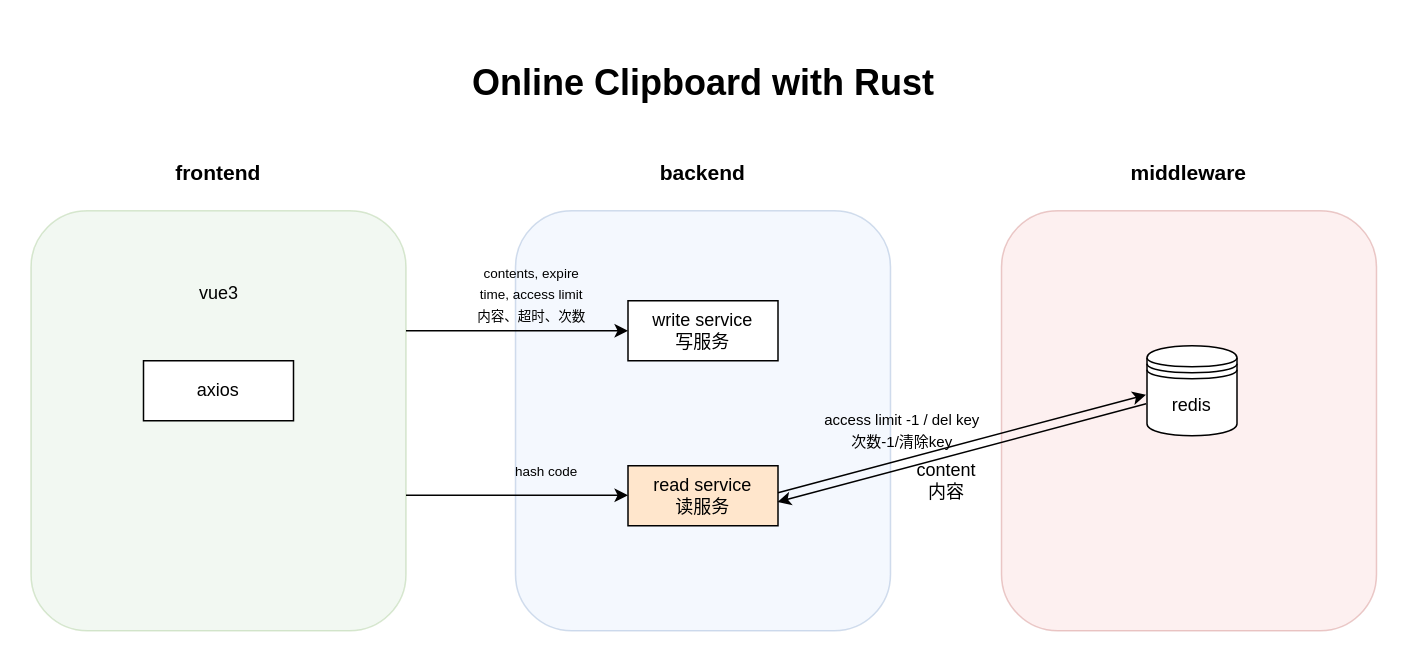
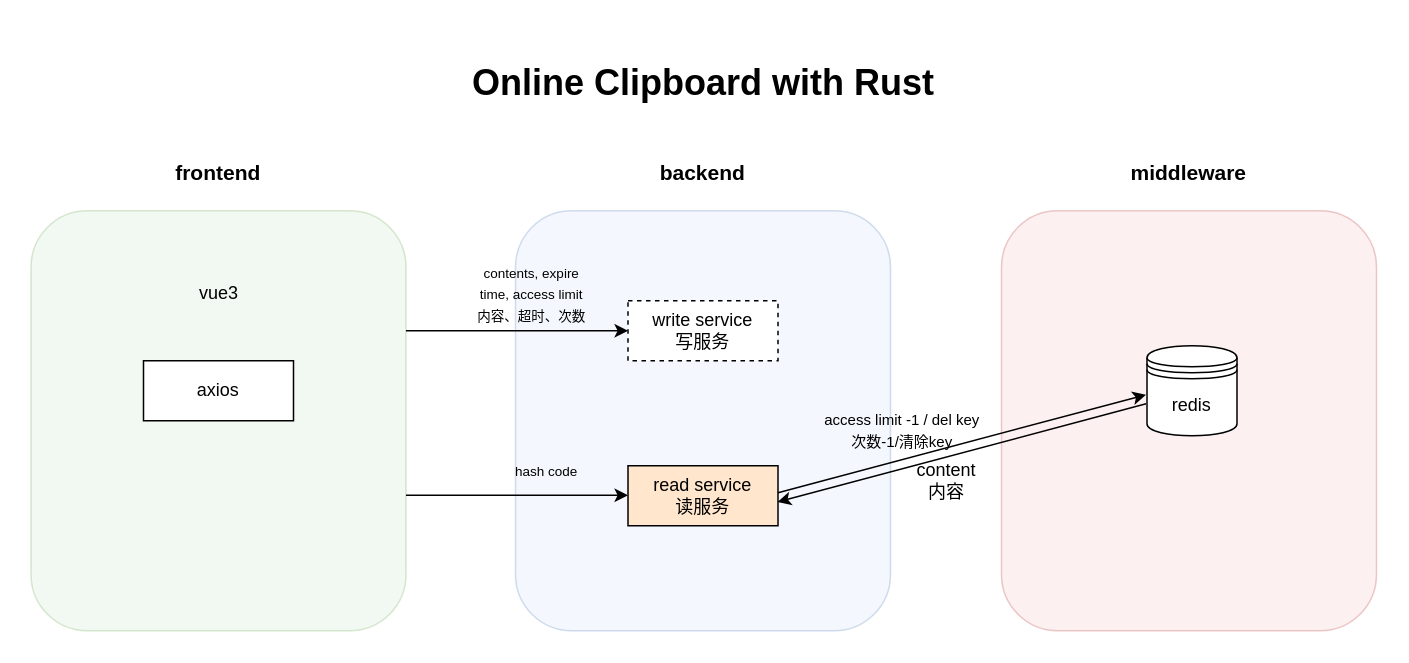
  <mxCell id="0" />
  <mxCell id="1" parent="0" />
  <mxCell id="2" value="" style="rounded=1;whiteSpace=wrap;html=1;fillColor=#d5e8d4;strokeColor=#82b366;gradientColor=none;opacity=30;" parent="1" vertex="1"><mxGeometry x="20" y="140" width="250" height="280" as="geometry" /></mxCell>
  <mxCell id="3" value="&lt;b&gt;&lt;font style=&quot;font-size: 14px;&quot;&gt;frontend&lt;/font&gt;&lt;/b&gt;" style="text;html=1;align=center;verticalAlign=middle;whiteSpace=wrap;rounded=0;" parent="1" vertex="1"><mxGeometry x="115" y="100" width="60" height="30" as="geometry" /></mxCell>
  <mxCell id="4" value="" style="rounded=1;whiteSpace=wrap;html=1;fillColor=#dae8fc;strokeColor=#6c8ebf;opacity=30;" parent="1" vertex="1"><mxGeometry x="343" y="140" width="250" height="280" as="geometry" /></mxCell>
  <mxCell id="5" value="&lt;b&gt;&lt;font style=&quot;font-size: 14px;&quot;&gt;backend&lt;/font&gt;&lt;/b&gt;" style="text;html=1;align=center;verticalAlign=middle;whiteSpace=wrap;rounded=0;" parent="1" vertex="1"><mxGeometry x="438" y="100" width="60" height="30" as="geometry" /></mxCell>
  <mxCell id="6" value="" style="rounded=1;whiteSpace=wrap;html=1;fillColor=#f8cecc;strokeColor=#b85450;opacity=30;" parent="1" vertex="1"><mxGeometry x="667" y="140" width="250" height="280" as="geometry" /></mxCell>
  <mxCell id="7" value="&lt;b&gt;&lt;font style=&quot;font-size: 14px;&quot;&gt;middleware&lt;/font&gt;&lt;/b&gt;" style="text;html=1;align=center;verticalAlign=middle;whiteSpace=wrap;rounded=0;" parent="1" vertex="1"><mxGeometry x="762" y="100" width="60" height="30" as="geometry" /></mxCell>
  <mxCell id="8" value="redis" style="shape=datastore;whiteSpace=wrap;html=1;" parent="1" vertex="1"><mxGeometry x="764" y="230" width="60" height="60" as="geometry" /></mxCell>
- <mxCell id="9" value="write service&lt;br&gt;写服务" style="rounded=0;whiteSpace=wrap;html=1;" parent="1" vertex="1"><mxGeometry x="418" y="200" width="100" height="40" as="geometry" /></mxCell>
+ <mxCell id="9" value="write service&lt;br&gt;写服务" style="rounded=0;whiteSpace=wrap;html=1;dashed=1;" parent="1" vertex="1"><mxGeometry x="418" y="200" width="100" height="40" as="geometry" /></mxCell>
  <mxCell id="10" value="read service&lt;br&gt;读服务" style="rounded=0;whiteSpace=wrap;html=1;fillColor=#ffe6cc;" parent="1" vertex="1"><mxGeometry x="418" y="310" width="100" height="40" as="geometry" /></mxCell>
  <mxCell id="11" value="" style="endArrow=classic;html=1;rounded=0;exitX=-0.01;exitY=0.678;exitDx=0;exitDy=0;exitPerimeter=0;entryX=0.997;entryY=0.58;entryDx=0;entryDy=0;entryPerimeter=0;" parent="1" edge="1"><mxGeometry width="50" height="50" relative="1" as="geometry"><mxPoint x="763.4" y="268.68" as="sourcePoint" /><mxPoint x="517.7" y="334.2" as="targetPoint" /></mxGeometry></mxCell>
  <mxCell id="12" value="" style="endArrow=classic;html=1;rounded=0;entryX=0;entryY=0.5;entryDx=0;entryDy=0;" parent="1" target="9" edge="1"><mxGeometry width="50" height="50" relative="1" as="geometry"><mxPoint x="270" y="220" as="sourcePoint" /><mxPoint x="500" y="270" as="targetPoint" /></mxGeometry></mxCell>
  <mxCell id="13" value="" style="endArrow=classic;html=1;rounded=0;entryX=0;entryY=0.5;entryDx=0;entryDy=0;" parent="1" edge="1"><mxGeometry width="50" height="50" relative="1" as="geometry"><mxPoint x="270" y="329.68" as="sourcePoint" /><mxPoint x="418" y="329.68" as="targetPoint" /></mxGeometry></mxCell>
  <mxCell id="14" value="&lt;font style=&quot;font-size: 9px;&quot;&gt;contents, expire time, access limit&lt;br&gt;内容、超时、次数&lt;/font&gt;" style="text;html=1;align=center;verticalAlign=middle;whiteSpace=wrap;rounded=0;" parent="1" vertex="1"><mxGeometry x="314" y="180" width="80" height="30" as="geometry" /></mxCell>
  <mxCell id="15" value="&lt;font style=&quot;font-size: 9px;&quot;&gt;hash code&lt;/font&gt;" style="text;html=1;align=center;verticalAlign=middle;whiteSpace=wrap;rounded=0;" parent="1" vertex="1"><mxGeometry x="324" y="298" width="80" height="30" as="geometry" /></mxCell>
  <mxCell id="16" value="axios" style="rounded=0;whiteSpace=wrap;html=1;" parent="1" vertex="1"><mxGeometry x="95" y="240" width="100" height="40" as="geometry" /></mxCell>
  <mxCell id="17" value="" style="endArrow=classic;html=1;rounded=0;entryX=-0.011;entryY=0.544;entryDx=0;entryDy=0;exitX=1;exitY=0.75;exitDx=0;exitDy=0;entryPerimeter=0;" parent="1" target="8" edge="1"><mxGeometry width="50" height="50" relative="1" as="geometry"><mxPoint x="518" y="328" as="sourcePoint" /><mxPoint x="768" y="260" as="targetPoint" /></mxGeometry></mxCell>
  <mxCell id="18" value="&lt;font size=&quot;1&quot;&gt;access limit -1 / del key&lt;br&gt;次数-1/清除key&lt;/font&gt;" style="text;html=1;align=center;verticalAlign=middle;whiteSpace=wrap;rounded=0;" parent="1" vertex="1"><mxGeometry x="541" y="271" width="120" height="30" as="geometry" /></mxCell>
  <mxCell id="19" value="content&lt;br&gt;内容" style="text;html=1;align=center;verticalAlign=middle;resizable=0;points=[];autosize=1;strokeColor=none;fillColor=none;" parent="1" vertex="1"><mxGeometry x="600" y="300" width="60" height="40" as="geometry" /></mxCell>
  <mxCell id="20" value="vue3" style="text;html=1;align=center;verticalAlign=middle;resizable=0;points=[];autosize=1;strokeColor=none;fillColor=none;" parent="1" vertex="1"><mxGeometry x="120" y="180" width="50" height="30" as="geometry" /></mxCell>
  <mxCell id="21" value="&lt;h1&gt;Online Clipboard with Rust&lt;/h1&gt;" style="text;html=1;align=center;verticalAlign=middle;resizable=0;points=[];autosize=1;strokeColor=none;fillColor=none;" parent="1" vertex="1"><mxGeometry x="303" y="20" width="330" height="70" as="geometry" /></mxCell>
